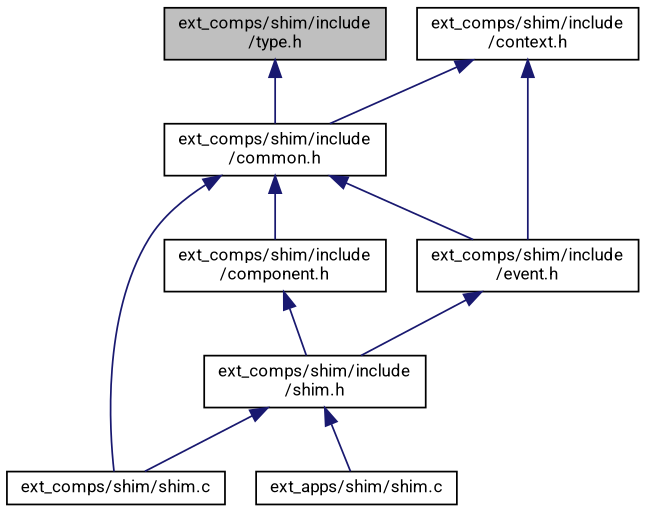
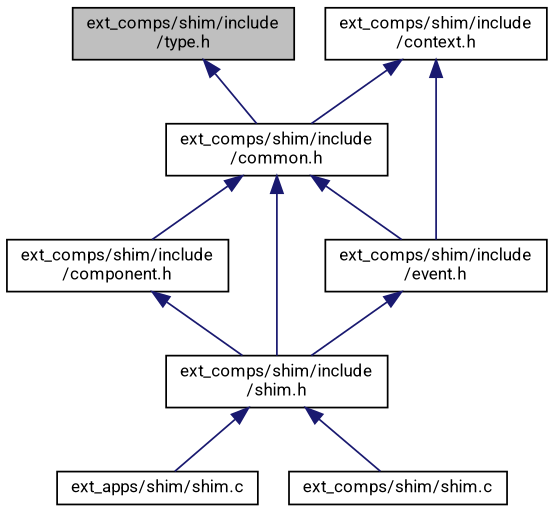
  digraph {
    fontname=Roboto
    node [color=black fillcolor=white fontname=Roboto fontsize=10 shape=record style=filled]
    edge [color=midnightblue dir=back fontname=Roboto fontsize=10 labelfontname=Helvetica labelfontsize=10 style=solid]
    n1 [fillcolor=grey75 fontcolor=black height=0.2 label="ext_comps/shim/include\l/type.h" width=0.4]
    n2 [height=0.2 label="ext_comps/shim/include\l/common.h" width=0.4]
    n3 [height=0.2 label="ext_comps/shim/include\l/component.h" width=0.4]
    n4 [height=0.2 label="ext_comps/shim/include\l/shim.h" width=0.4]
    n5 [height=0.2 label="ext_comps/shim/include\l/event.h" width=0.4]
    n6 [height=0.2 label="ext_apps/shim/shim.c" width=0.4]
    n7 [height=0.2 label="ext_comps/shim/shim.c" width=0.4]
    n8 [height=0.2 label="ext_comps/shim/include\l/context.h" width=0.4]
    n1 -> n2
    n2 -> n3
-   n2 -> n7
+   n2 -> n4
    n2 -> n5
    n3 -> n4
    n4 -> n6
    n4 -> n7
    n5 -> n4
    n8 -> n2
    n8 -> n5
  }
